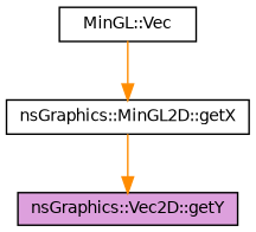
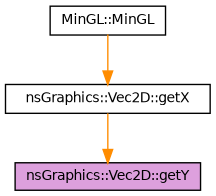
  digraph {
    rankdir=TB
    node [color=black fillcolor=white fontname=Helvetica fontsize=10 shape=record style=filled]
    edge [color=darkorange fontname=Helvetica fontsize=10 labelfontname=Helvetica labelfontsize=10 style=solid]
-   n1 [fontcolor=black height=0.2 label="MinGL::Vec" width=0.4]
-   n2 [height=0.2 label="nsGraphics::MinGL2D::getX" width=0.4]
+   n1 [fontcolor=black height=0.2 label="MinGL::MinGL" width=0.4]
+   n2 [height=0.2 label="nsGraphics::Vec2D::getX" width=0.4]
    n3 [fillcolor=plum height=0.2 label="nsGraphics::Vec2D::getY" width=0.4]
    n1 -> n2
    n2 -> n3
  }
